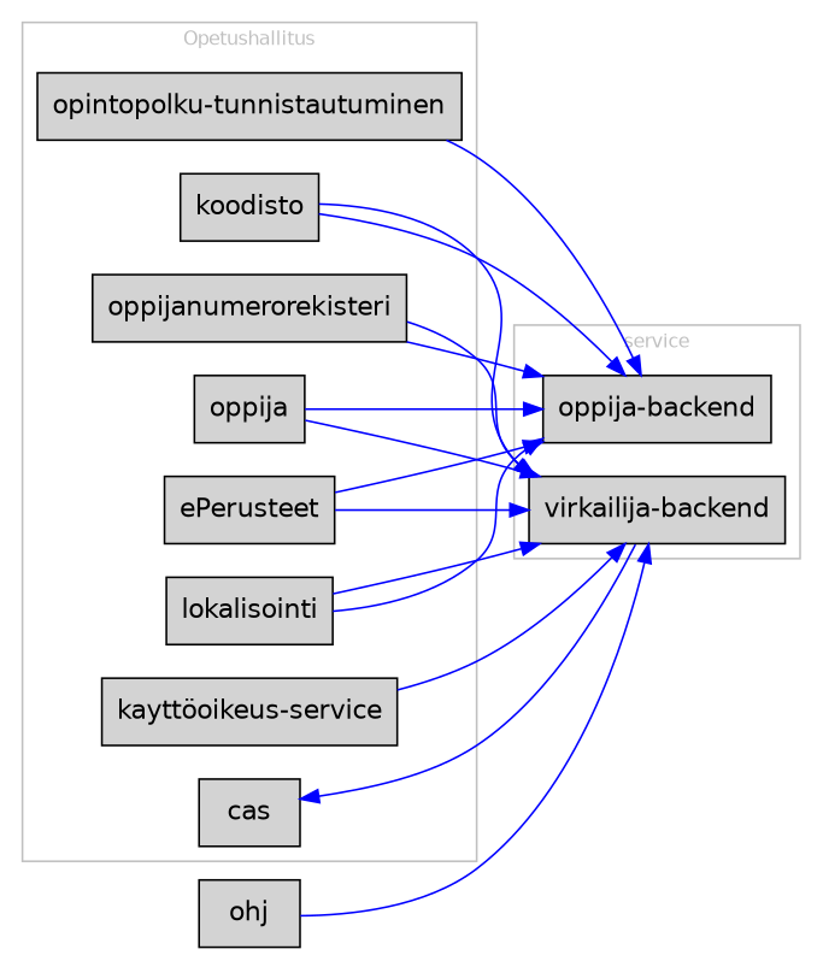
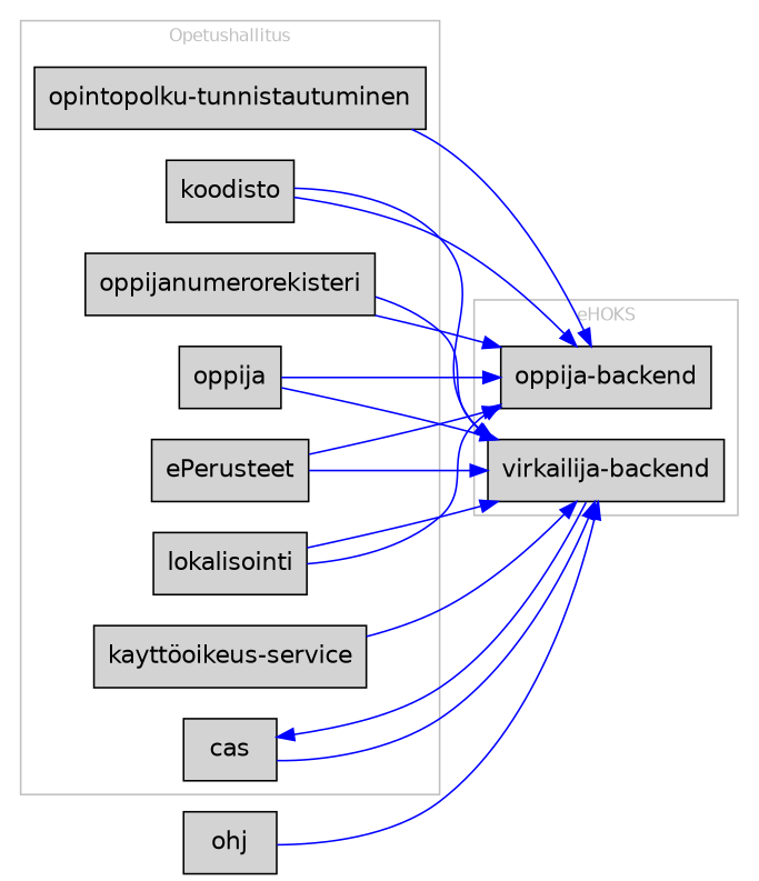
  digraph {
    color=grey
    fontcolor=grey
    fontname="DejaVu Sans"
    fontsize=10
    rankdir=LR
    node [fontname="DejaVu Sans" shape=box style=filled]
    edge [color=blue fontcolor=blue fontname="DejaVu Sans" fontsize=10]
    "virkailija-backend"
    "oppija-backend"
    koodisto
    cas
    oppijanumerorekisteri
    n6 [label=oppija]
    ePerusteet
    lokalisointi
    "opintopolku-tunnistautuminen"
    "kayttöoikeus-service"
    ohj
    subgraph cluster_1 {
-     label=service
+     label=eHOKS
      "virkailija-backend"
      "oppija-backend"
    }
    subgraph cluster_2 {
      label=Opetushallitus
      koodisto
      cas
      oppijanumerorekisteri
      n6
      ePerusteet
      lokalisointi
      "opintopolku-tunnistautuminen"
      "kayttöoikeus-service"
    }
    "virkailija-backend" -> cas
    koodisto -> "virkailija-backend"
    koodisto -> "oppija-backend"
+   cas -> "virkailija-backend"
    oppijanumerorekisteri -> "virkailija-backend"
    oppijanumerorekisteri -> "oppija-backend"
    n6 -> "virkailija-backend"
    n6 -> "oppija-backend"
    ePerusteet -> "virkailija-backend"
    ePerusteet -> "oppija-backend"
    lokalisointi -> "virkailija-backend"
    lokalisointi -> "oppija-backend"
    "opintopolku-tunnistautuminen" -> "oppija-backend"
    "kayttöoikeus-service" -> "virkailija-backend"
    ohj -> "virkailija-backend"
  }
